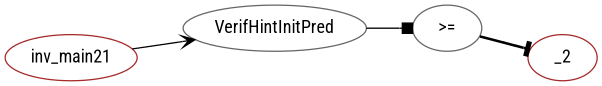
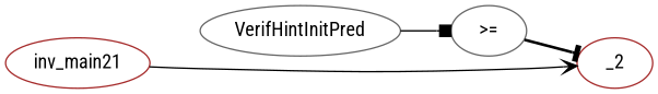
  digraph {
    fontname="Roboto Condensed"
    rankdir=LR
    node [color=brown fontname="Roboto Condensed"]
    edge [fontname="Roboto Condensed" style=solid]
    n1 [label=inv_main21]
    n2 [color=gray40 label=VerifHintInitPred]
    n3 [color=gray40 label=">="]
    n4 [label=_2]
-   n1 -> n2 [arrowhead=vee]
+   n1 -> n4 [arrowhead=vee]
    n2 -> n3 [arrowhead=box]
    n3 -> n4 [arrowhead=tee style=bold]
  }
